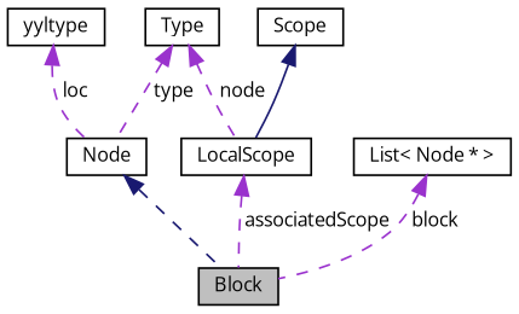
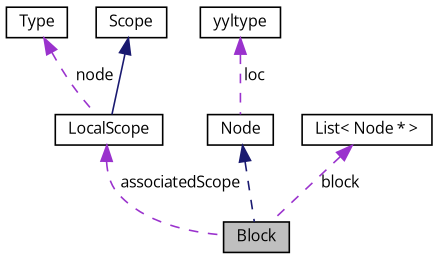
  digraph {
    fontname="Open Sans"
    node [color=black fillcolor=white fontname="Open Sans" fontsize=10 shape=record style=filled]
    edge [color=darkorchid3 dir=back fontname="Open Sans" fontsize=10 labelfontname=Helvetica labelfontsize=10 style=dashed]
    n1 [fillcolor=grey75 fontcolor=black height=0.2 label=Block width=0.4]
    n2 [height=0.2 label=LocalScope width=0.4]
    n3 [height=0.2 label="Node" width=0.4]
    n4 [height=0.2 label=yyltype width=0.4]
    n5 [height=0.2 label=Type width=0.4]
    n6 [height=0.2 label=Scope width=0.4]
    n7 [height=0.2 label="List\< Node * \>" width=0.4]
    n2 -> n1 [label=" associatedScope"]
    n3 -> n1 [color=midnightblue]
    n4 -> n3 [label=" loc"]
    n5 -> n2 [label=" node"]
-   n5 -> n3 [label=" type"]
    n6 -> n2 [color=midnightblue style=solid]
    n7 -> n1 [label=" block"]
  }
